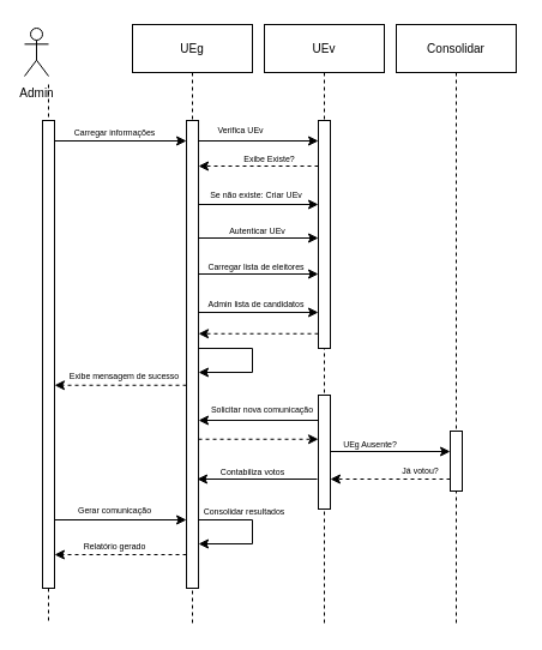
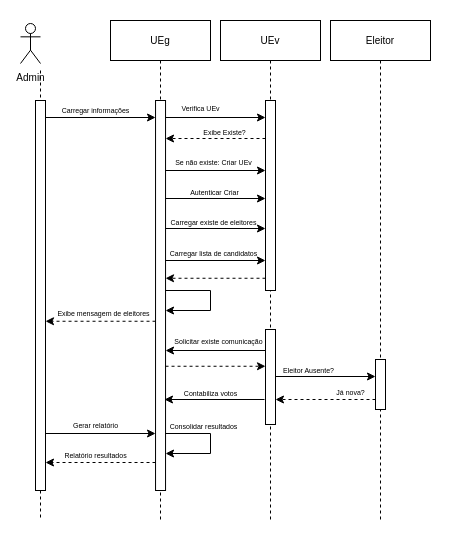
  <mxCell id="0" />
  <mxCell id="1" parent="0" />
  <mxCell id="2" value="" style="edgeStyle=none;rounded=0;orthogonalLoop=1;jettySize=auto;html=1;dashed=1;endArrow=none;endFill=0;" edge="1" parent="1"><mxGeometry relative="1" as="geometry"><mxPoint x="40" y="70" as="sourcePoint" /><mxPoint x="40" y="520" as="targetPoint" /></mxGeometry></mxCell>
  <mxCell id="3" value="&lt;font style=&quot;font-size: 10px;&quot;&gt;Admin&lt;/font&gt;" style="shape=umlActor;verticalLabelPosition=bottom;verticalAlign=top;html=1;" vertex="1" parent="1"><mxGeometry x="20" y="23" width="20" height="40" as="geometry" /></mxCell>
  <mxCell id="4" style="edgeStyle=none;rounded=0;orthogonalLoop=1;jettySize=auto;html=1;curved=0;exitX=1;exitY=0;exitDx=0;exitDy=5;exitPerimeter=0;" edge="1" parent="1"><mxGeometry relative="1" as="geometry"><mxPoint x="45" y="117" as="sourcePoint" /><mxPoint x="155.04" y="117" as="targetPoint" /></mxGeometry></mxCell>
  <mxCell id="5" value="" style="html=1;points=[[0,0,0,0,5],[0,1,0,0,-5],[1,0,0,0,5],[1,1,0,0,-5]];perimeter=orthogonalPerimeter;outlineConnect=0;targetShapes=umlLifeline;portConstraint=eastwest;newEdgeStyle={&quot;curved&quot;:0,&quot;rounded&quot;:0};" vertex="1" parent="1"><mxGeometry x="35" y="100" width="10" height="390" as="geometry" /></mxCell>
  <mxCell id="6" value="&lt;font style=&quot;font-size: 10px;&quot;&gt;UEg&lt;/font&gt;" style="shape=umlLifeline;perimeter=lifelinePerimeter;whiteSpace=wrap;html=1;container=1;dropTarget=0;collapsible=0;recursiveResize=0;outlineConnect=0;portConstraint=eastwest;newEdgeStyle={&quot;curved&quot;:0,&quot;rounded&quot;:0};" vertex="1" parent="1"><mxGeometry x="110" y="20" width="100" height="500" as="geometry" /></mxCell>
  <mxCell id="7" value="&lt;font style=&quot;font-size: 10px;&quot;&gt;UEv&lt;/font&gt;" style="shape=umlLifeline;perimeter=lifelinePerimeter;whiteSpace=wrap;html=1;container=1;dropTarget=0;collapsible=0;recursiveResize=0;outlineConnect=0;portConstraint=eastwest;newEdgeStyle={&quot;curved&quot;:0,&quot;rounded&quot;:0};" vertex="1" parent="1"><mxGeometry x="220" y="20" width="100" height="500" as="geometry" /></mxCell>
  <mxCell id="8" value="" style="html=1;points=[[0,0,0,0,5],[0,1,0,0,-5],[1,0,0,0,5],[1,1,0,0,-5]];perimeter=orthogonalPerimeter;outlineConnect=0;targetShapes=umlLifeline;portConstraint=eastwest;newEdgeStyle={&quot;curved&quot;:0,&quot;rounded&quot;:0};" vertex="1" parent="7"><mxGeometry x="-64.96" y="80" width="10" height="390" as="geometry" /></mxCell>
  <mxCell id="9" style="edgeStyle=none;rounded=0;orthogonalLoop=1;jettySize=auto;html=1;curved=0;dashed=1;" edge="1" parent="7"><mxGeometry relative="1" as="geometry"><mxPoint x="45" y="118" as="sourcePoint" /><mxPoint x="-54.96" y="118" as="targetPoint" /></mxGeometry></mxCell>
  <mxCell id="10" value="" style="html=1;points=[[0,0,0,0,5],[0,1,0,0,-5],[1,0,0,0,5],[1,1,0,0,-5]];perimeter=orthogonalPerimeter;outlineConnect=0;targetShapes=umlLifeline;portConstraint=eastwest;newEdgeStyle={&quot;curved&quot;:0,&quot;rounded&quot;:0};" vertex="1" parent="7"><mxGeometry x="45" y="80" width="10" height="190" as="geometry" /></mxCell>
  <mxCell id="11" style="edgeStyle=none;rounded=0;orthogonalLoop=1;jettySize=auto;html=1;curved=0;exitX=0;exitY=0;exitDx=0;exitDy=5;exitPerimeter=0;" edge="1" parent="7"><mxGeometry relative="1" as="geometry"><mxPoint x="45" y="330" as="sourcePoint" /><mxPoint x="-54.96" y="330" as="targetPoint" /></mxGeometry></mxCell>
  <mxCell id="12" value="" style="html=1;points=[[0,0,0,0,5],[0,1,0,0,-5],[1,0,0,0,5],[1,1,0,0,-5]];perimeter=orthogonalPerimeter;outlineConnect=0;targetShapes=umlLifeline;portConstraint=eastwest;newEdgeStyle={&quot;curved&quot;:0,&quot;rounded&quot;:0};" vertex="1" parent="7"><mxGeometry x="45" y="309" width="10" height="95" as="geometry" /></mxCell>
  <mxCell id="13" style="edgeStyle=none;rounded=0;orthogonalLoop=1;jettySize=auto;html=1;curved=0;dashed=1;" edge="1" parent="7"><mxGeometry relative="1" as="geometry"><mxPoint x="-54.96" y="345.76" as="sourcePoint" /><mxPoint x="45" y="345.76" as="targetPoint" /></mxGeometry></mxCell>
  <mxCell id="14" value="" style="edgeStyle=orthogonalEdgeStyle;rounded=0;orthogonalLoop=1;jettySize=auto;html=1;" edge="1" parent="7"><mxGeometry relative="1" as="geometry"><mxPoint x="-54.96" y="413" as="sourcePoint" /><mxPoint x="-54.96" y="433" as="targetPoint" /><Array as="points"><mxPoint x="-10" y="413" /><mxPoint x="-10" y="433" /></Array></mxGeometry></mxCell>
- <mxCell id="15" value="&lt;font style=&quot;font-size: 10px;&quot;&gt;Consolidar&lt;/font&gt;" style="shape=umlLifeline;perimeter=lifelinePerimeter;whiteSpace=wrap;html=1;container=1;dropTarget=0;collapsible=0;recursiveResize=0;outlineConnect=0;portConstraint=eastwest;newEdgeStyle={&quot;curved&quot;:0,&quot;rounded&quot;:0};" vertex="1" parent="1"><mxGeometry x="330" y="20" width="100" height="500" as="geometry" /></mxCell>
+ <mxCell id="15" value="&lt;font style=&quot;font-size: 10px;&quot;&gt;Eleitor&lt;/font&gt;" style="shape=umlLifeline;perimeter=lifelinePerimeter;whiteSpace=wrap;html=1;container=1;dropTarget=0;collapsible=0;recursiveResize=0;outlineConnect=0;portConstraint=eastwest;newEdgeStyle={&quot;curved&quot;:0,&quot;rounded&quot;:0};" vertex="1" parent="1"><mxGeometry x="330" y="20" width="100" height="500" as="geometry" /></mxCell>
  <mxCell id="16" value="&lt;font style=&quot;font-size: 7px;&quot;&gt;Carregar informações&lt;/font&gt;" style="text;html=1;align=center;verticalAlign=middle;resizable=0;points=[];autosize=1;strokeColor=none;fillColor=none;" vertex="1" parent="1"><mxGeometry x="50" y="94" width="90" height="30" as="geometry" /></mxCell>
  <mxCell id="17" style="edgeStyle=none;rounded=0;orthogonalLoop=1;jettySize=auto;html=1;curved=0;exitX=1;exitY=0;exitDx=0;exitDy=5;exitPerimeter=0;" edge="1" parent="1"><mxGeometry relative="1" as="geometry"><mxPoint x="165.04" y="117" as="sourcePoint" /><mxPoint x="265" y="117" as="targetPoint" /></mxGeometry></mxCell>
  <mxCell id="18" style="edgeStyle=none;rounded=0;orthogonalLoop=1;jettySize=auto;html=1;curved=0;exitX=1;exitY=0;exitDx=0;exitDy=5;exitPerimeter=0;" edge="1" parent="1"><mxGeometry relative="1" as="geometry"><mxPoint x="165.04" y="198" as="sourcePoint" /><mxPoint x="265" y="198" as="targetPoint" /></mxGeometry></mxCell>
- <mxCell id="19" value="&lt;font style=&quot;font-size: 7px;&quot;&gt;Autenticar UEv&lt;/font&gt;" style="text;html=1;align=center;verticalAlign=middle;resizable=0;points=[];autosize=1;strokeColor=none;fillColor=none;" vertex="1" parent="1"><mxGeometry x="179" y="176" width="70" height="30" as="geometry" /></mxCell>
+ <mxCell id="19" value="&lt;font style=&quot;font-size: 7px;&quot;&gt;Autenticar Criar&lt;/font&gt;" style="text;html=1;align=center;verticalAlign=middle;resizable=0;points=[];autosize=1;strokeColor=none;fillColor=none;" vertex="1" parent="1"><mxGeometry x="179" y="176" width="70" height="30" as="geometry" /></mxCell>
  <mxCell id="20" value="Verifica UEv" style="text;html=1;align=center;verticalAlign=middle;resizable=0;points=[];autosize=1;strokeColor=none;fillColor=none;fontSize=7;" vertex="1" parent="1"><mxGeometry x="170" y="99" width="60" height="20" as="geometry" /></mxCell>
  <mxCell id="21" style="rounded=0;orthogonalLoop=1;jettySize=auto;html=1;exitX=1;exitY=0;exitDx=0;exitDy=5;exitPerimeter=0;" edge="1" parent="1" target="10"><mxGeometry relative="1" as="geometry"><mxPoint x="165.04" y="194" as="targetPoint" /><mxPoint x="165.04" y="170" as="sourcePoint" /></mxGeometry></mxCell>
  <mxCell id="22" value="&lt;font style=&quot;font-size: 7px;&quot;&gt;Exibe Existe?&lt;/font&gt;" style="text;html=1;align=center;verticalAlign=middle;resizable=0;points=[];autosize=1;strokeColor=none;fillColor=none;" vertex="1" parent="1"><mxGeometry x="184" y="116" width="80" height="30" as="geometry" /></mxCell>
  <mxCell id="23" value="&lt;font style=&quot;font-size: 7px;&quot;&gt;Se não existe: Criar UEv&lt;/font&gt;" style="text;html=1;align=center;verticalAlign=middle;resizable=0;points=[];autosize=1;strokeColor=none;fillColor=none;" vertex="1" parent="1"><mxGeometry x="163" y="146" width="100" height="30" as="geometry" /></mxCell>
  <mxCell id="24" style="edgeStyle=none;rounded=0;orthogonalLoop=1;jettySize=auto;html=1;curved=0;" edge="1" parent="1"><mxGeometry relative="1" as="geometry"><mxPoint x="165.04" y="228" as="sourcePoint" /><mxPoint x="265" y="228" as="targetPoint" /></mxGeometry></mxCell>
- <mxCell id="25" value="&lt;font style=&quot;font-size: 7px;&quot;&gt;Carregar lista de eleitores&lt;/font&gt;" style="text;html=1;align=center;verticalAlign=middle;resizable=0;points=[];autosize=1;strokeColor=none;fillColor=none;" vertex="1" parent="1"><mxGeometry x="163" y="206" width="100" height="30" as="geometry" /></mxCell>
+ <mxCell id="25" value="&lt;font style=&quot;font-size: 7px;&quot;&gt;Carregar existe de eleitores&lt;/font&gt;" style="text;html=1;align=center;verticalAlign=middle;resizable=0;points=[];autosize=1;strokeColor=none;fillColor=none;" vertex="1" parent="1"><mxGeometry x="163" y="206" width="100" height="30" as="geometry" /></mxCell>
  <mxCell id="26" style="edgeStyle=none;rounded=0;orthogonalLoop=1;jettySize=auto;html=1;curved=0;exitX=1;exitY=0;exitDx=0;exitDy=5;exitPerimeter=0;" edge="1" parent="1"><mxGeometry relative="1" as="geometry"><mxPoint x="165.04" y="260" as="sourcePoint" /><mxPoint x="265" y="260" as="targetPoint" /></mxGeometry></mxCell>
- <mxCell id="27" value="&lt;font style=&quot;font-size: 7px;&quot;&gt;Admin lista de candidatos&lt;/font&gt;" style="text;html=1;align=center;verticalAlign=middle;resizable=0;points=[];autosize=1;strokeColor=none;fillColor=none;" vertex="1" parent="1"><mxGeometry x="158" y="237" width="110" height="30" as="geometry" /></mxCell>
- <mxCell id="28" value="&lt;font style=&quot;font-size: 7px;&quot;&gt;Já votou?&lt;/font&gt;" style="text;html=1;align=center;verticalAlign=middle;resizable=0;points=[];autosize=1;strokeColor=none;fillColor=none;" vertex="1" parent="1"><mxGeometry x="325" y="376" width="50" height="30" as="geometry" /></mxCell>
+ <mxCell id="27" value="&lt;font style=&quot;font-size: 7px;&quot;&gt;Carregar lista de candidatos&lt;/font&gt;" style="text;html=1;align=center;verticalAlign=middle;resizable=0;points=[];autosize=1;strokeColor=none;fillColor=none;" vertex="1" parent="1"><mxGeometry x="158" y="237" width="110" height="30" as="geometry" /></mxCell>
+ <mxCell id="28" value="&lt;font style=&quot;font-size: 7px;&quot;&gt;Já nova?&lt;/font&gt;" style="text;html=1;align=center;verticalAlign=middle;resizable=0;points=[];autosize=1;strokeColor=none;fillColor=none;" vertex="1" parent="1"><mxGeometry x="325" y="376" width="50" height="30" as="geometry" /></mxCell>
  <mxCell id="29" style="edgeStyle=none;rounded=0;orthogonalLoop=1;jettySize=auto;html=1;curved=0;exitX=0;exitY=1;exitDx=0;exitDy=-5;exitPerimeter=0;dashed=1;" edge="1" parent="1"><mxGeometry relative="1" as="geometry"><mxPoint x="375" y="399" as="sourcePoint" /><mxPoint x="275" y="399" as="targetPoint" /></mxGeometry></mxCell>
- <mxCell id="30" value="&lt;font style=&quot;font-size: 7px;&quot;&gt;Solicitar nova comunicação&lt;/font&gt;" style="text;html=1;align=center;verticalAlign=middle;resizable=0;points=[];autosize=1;strokeColor=none;fillColor=none;" vertex="1" parent="1"><mxGeometry x="163" y="325" width="110" height="30" as="geometry" /></mxCell>
+ <mxCell id="30" value="&lt;font style=&quot;font-size: 7px;&quot;&gt;Solicitar existe comunicação&lt;/font&gt;" style="text;html=1;align=center;verticalAlign=middle;resizable=0;points=[];autosize=1;strokeColor=none;fillColor=none;" vertex="1" parent="1"><mxGeometry x="163" y="325" width="110" height="30" as="geometry" /></mxCell>
  <mxCell id="31" value="" style="edgeStyle=none;rounded=0;orthogonalLoop=1;jettySize=auto;html=1;curved=0;" edge="1" parent="1"><mxGeometry relative="1" as="geometry"><mxPoint x="275" y="376" as="sourcePoint" /><mxPoint x="375" y="376" as="targetPoint" /></mxGeometry></mxCell>
  <mxCell id="32" value="" style="html=1;points=[[0,0,0,0,5],[0,1,0,0,-5],[1,0,0,0,5],[1,1,0,0,-5]];perimeter=orthogonalPerimeter;outlineConnect=0;targetShapes=umlLifeline;portConstraint=eastwest;newEdgeStyle={&quot;curved&quot;:0,&quot;rounded&quot;:0};" vertex="1" parent="1"><mxGeometry x="375" y="359" width="10" height="50" as="geometry" /></mxCell>
- <mxCell id="33" value="&lt;font style=&quot;font-size: 7px;&quot;&gt;UEg Ausente?&lt;/font&gt;" style="text;html=1;align=center;verticalAlign=middle;resizable=0;points=[];autosize=1;strokeColor=none;fillColor=none;" vertex="1" parent="1"><mxGeometry x="273" y="354" width="70" height="30" as="geometry" /></mxCell>
+ <mxCell id="33" value="&lt;font style=&quot;font-size: 7px;&quot;&gt;Eleitor Ausente?&lt;/font&gt;" style="text;html=1;align=center;verticalAlign=middle;resizable=0;points=[];autosize=1;strokeColor=none;fillColor=none;" vertex="1" parent="1"><mxGeometry x="273" y="354" width="70" height="30" as="geometry" /></mxCell>
  <mxCell id="34" style="edgeStyle=none;rounded=0;orthogonalLoop=1;jettySize=auto;html=1;curved=0;exitX=0;exitY=1;exitDx=0;exitDy=-5;exitPerimeter=0;" edge="1" parent="1"><mxGeometry relative="1" as="geometry"><mxPoint x="264" y="399" as="sourcePoint" /><mxPoint x="164" y="399" as="targetPoint" /></mxGeometry></mxCell>
  <mxCell id="35" value="&lt;font style=&quot;font-size: 7px;&quot;&gt;Contabiliza votos&lt;/font&gt;" style="text;html=1;align=center;verticalAlign=middle;resizable=0;points=[];autosize=1;strokeColor=none;fillColor=none;" vertex="1" parent="1"><mxGeometry x="170" y="377" width="80" height="30" as="geometry" /></mxCell>
  <mxCell id="36" style="edgeStyle=none;rounded=0;orthogonalLoop=1;jettySize=auto;html=1;curved=0;exitX=1;exitY=0;exitDx=0;exitDy=5;exitPerimeter=0;" edge="1" parent="1"><mxGeometry relative="1" as="geometry"><mxPoint x="45" y="433" as="sourcePoint" /><mxPoint x="155.04" y="433" as="targetPoint" /></mxGeometry></mxCell>
- <mxCell id="37" value="&lt;font style=&quot;font-size: 7px;&quot;&gt;Gerar comunicação&lt;/font&gt;" style="text;html=1;align=center;verticalAlign=middle;resizable=0;points=[];autosize=1;strokeColor=none;fillColor=none;" vertex="1" parent="1"><mxGeometry x="60" y="409" width="70" height="30" as="geometry" /></mxCell>
+ <mxCell id="37" value="&lt;font style=&quot;font-size: 7px;&quot;&gt;Gerar relatório&lt;/font&gt;" style="text;html=1;align=center;verticalAlign=middle;resizable=0;points=[];autosize=1;strokeColor=none;fillColor=none;" vertex="1" parent="1"><mxGeometry x="60" y="409" width="70" height="30" as="geometry" /></mxCell>
  <mxCell id="38" value="&lt;font style=&quot;font-size: 7px;&quot;&gt;Consolidar resultados&lt;/font&gt;" style="text;html=1;align=center;verticalAlign=middle;resizable=0;points=[];autosize=1;strokeColor=none;fillColor=none;" vertex="1" parent="1"><mxGeometry x="158" y="410" width="90" height="30" as="geometry" /></mxCell>
  <mxCell id="39" style="edgeStyle=none;rounded=0;orthogonalLoop=1;jettySize=auto;html=1;curved=0;dashed=1;" edge="1" parent="1"><mxGeometry relative="1" as="geometry"><mxPoint x="265" y="277.76" as="sourcePoint" /><mxPoint x="165.04" y="277.76" as="targetPoint" /></mxGeometry></mxCell>
  <mxCell id="40" style="edgeStyle=none;rounded=0;orthogonalLoop=1;jettySize=auto;html=1;curved=0;dashed=1;" edge="1" parent="1"><mxGeometry relative="1" as="geometry"><mxPoint x="155.04" y="320.76" as="sourcePoint" /><mxPoint x="45.02" y="320.76" as="targetPoint" /></mxGeometry></mxCell>
  <mxCell id="41" value="" style="edgeStyle=orthogonalEdgeStyle;rounded=0;orthogonalLoop=1;jettySize=auto;html=1;" edge="1" parent="1"><mxGeometry relative="1" as="geometry"><mxPoint x="165.04" y="290" as="sourcePoint" /><mxPoint x="165.04" y="310" as="targetPoint" /><Array as="points"><mxPoint x="210" y="290" /><mxPoint x="210" y="310" /></Array></mxGeometry></mxCell>
- <mxCell id="42" value="&lt;font style=&quot;font-size: 7px;&quot;&gt;Exibe mensagem de sucesso&lt;/font&gt;" style="text;html=1;align=center;verticalAlign=middle;resizable=0;points=[];autosize=1;strokeColor=none;fillColor=none;" vertex="1" parent="1"><mxGeometry x="48" y="297" width="110" height="30" as="geometry" /></mxCell>
+ <mxCell id="42" value="&lt;font style=&quot;font-size: 7px;&quot;&gt;Exibe mensagem de eleitores&lt;/font&gt;" style="text;html=1;align=center;verticalAlign=middle;resizable=0;points=[];autosize=1;strokeColor=none;fillColor=none;" vertex="1" parent="1"><mxGeometry x="48" y="297" width="110" height="30" as="geometry" /></mxCell>
  <mxCell id="43" style="edgeStyle=none;rounded=0;orthogonalLoop=1;jettySize=auto;html=1;curved=0;dashed=1;" edge="1" parent="1"><mxGeometry relative="1" as="geometry"><mxPoint x="155.02" y="462" as="sourcePoint" /><mxPoint x="45" y="462" as="targetPoint" /></mxGeometry></mxCell>
- <mxCell id="44" value="&lt;font style=&quot;font-size: 7px;&quot;&gt;Relatório gerado&lt;/font&gt;" style="text;html=1;align=center;verticalAlign=middle;resizable=0;points=[];autosize=1;strokeColor=none;fillColor=none;" vertex="1" parent="1"><mxGeometry x="55" y="439" width="80" height="30" as="geometry" /></mxCell>
+ <mxCell id="44" value="&lt;font style=&quot;font-size: 7px;&quot;&gt;Relatório resultados&lt;/font&gt;" style="text;html=1;align=center;verticalAlign=middle;resizable=0;points=[];autosize=1;strokeColor=none;fillColor=none;" vertex="1" parent="1"><mxGeometry x="55" y="439" width="80" height="30" as="geometry" /></mxCell>
